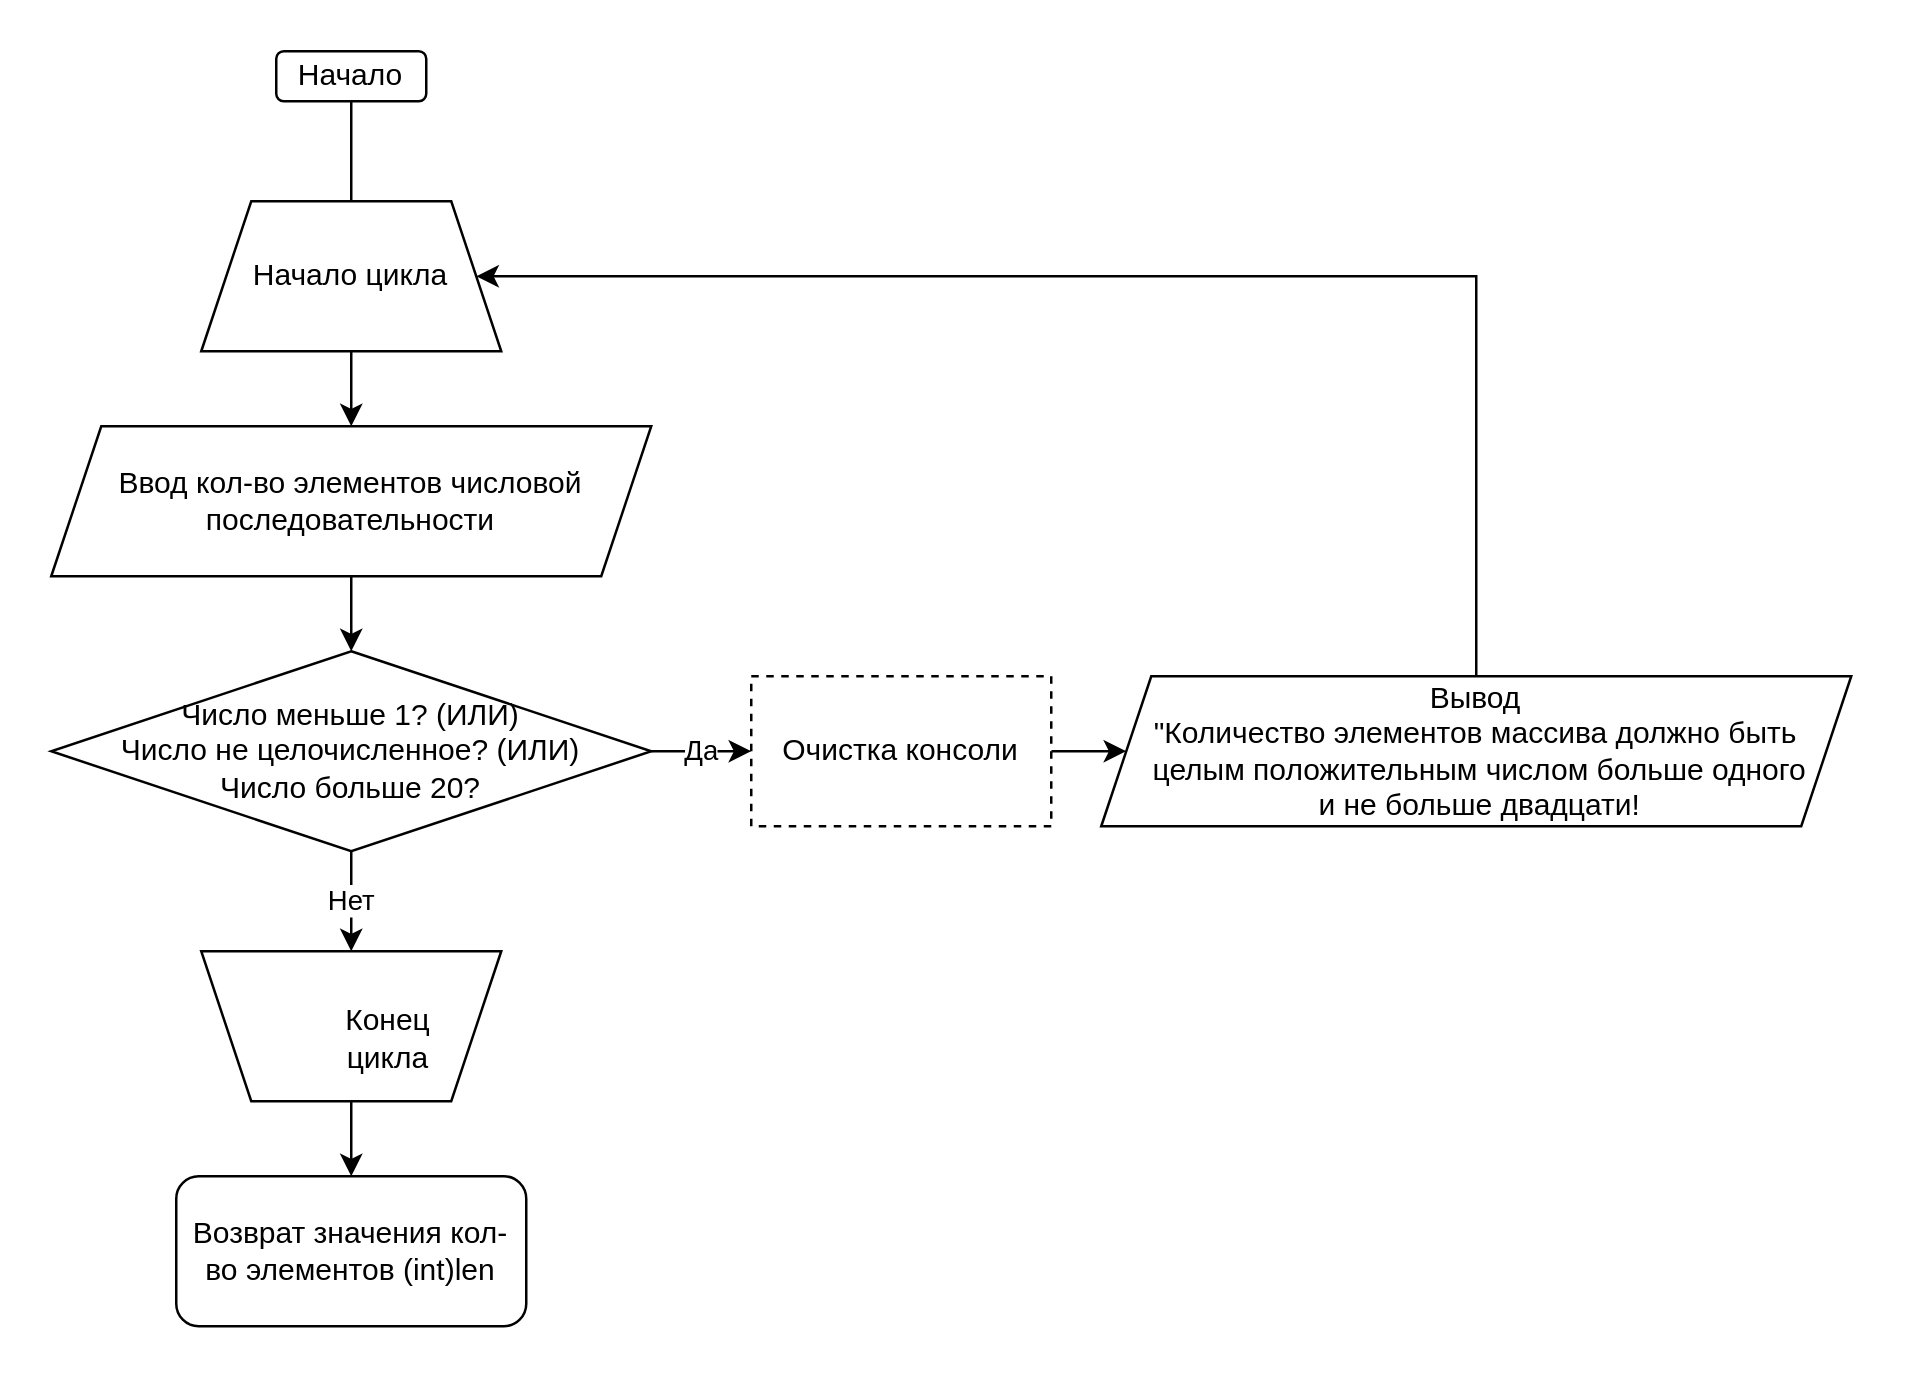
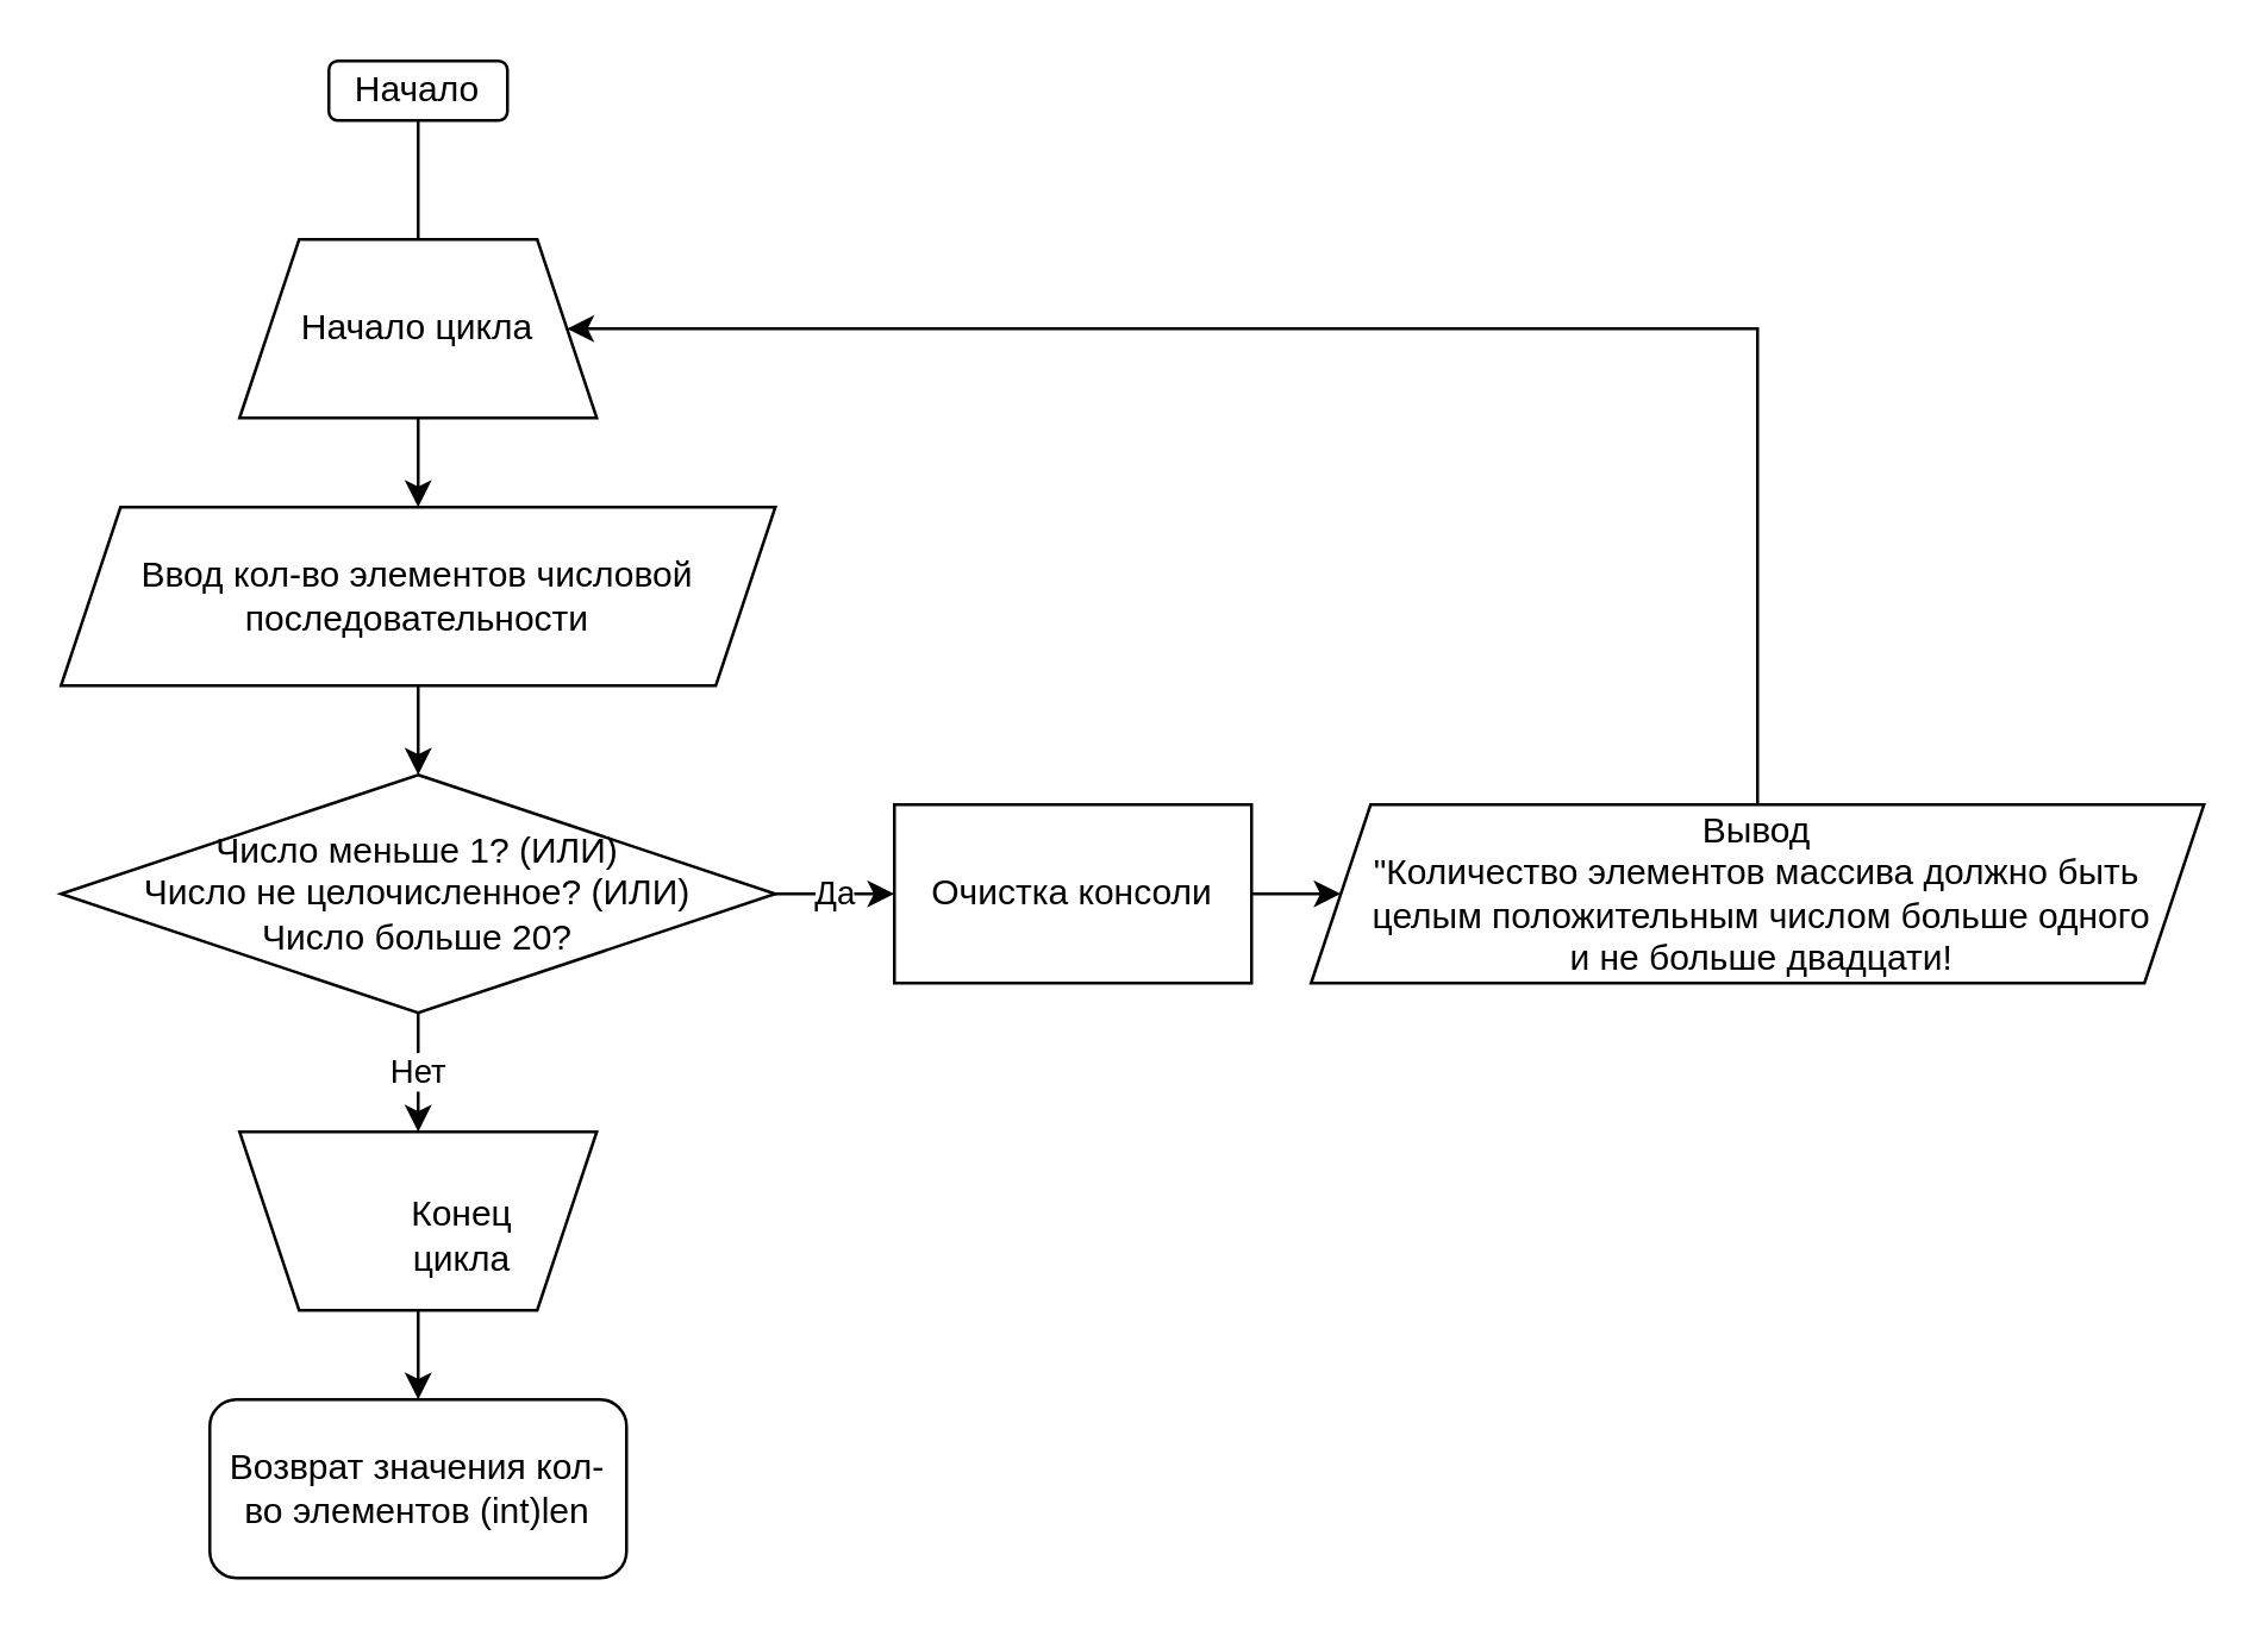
  <mxCell id="0" />
  <mxCell id="1" parent="0" />
  <mxCell id="2" value="" style="edgeStyle=orthogonalEdgeStyle;rounded=0;orthogonalLoop=1;jettySize=auto;html=1;" edge="1" parent="1" source="3" target="18"><mxGeometry relative="1" as="geometry" /></mxCell>
  <mxCell id="3" value="" style="shape=trapezoid;perimeter=trapezoidPerimeter;whiteSpace=wrap;html=1;fixedSize=1;rotation=-180;" vertex="1" parent="1"><mxGeometry x="80" y="380" width="120" height="60" as="geometry" /></mxCell>
  <mxCell id="4" value="" style="edgeStyle=orthogonalEdgeStyle;rounded=0;orthogonalLoop=1;jettySize=auto;html=1;" edge="1" parent="1" source="5" target="10"><mxGeometry relative="1" as="geometry" /></mxCell>
  <mxCell id="5" value="Ввод кол-во элементов числовой последовательности" style="shape=parallelogram;perimeter=parallelogramPerimeter;whiteSpace=wrap;html=1;fixedSize=1;" vertex="1" parent="1"><mxGeometry x="20" y="170" width="240" height="60" as="geometry" /></mxCell>
  <mxCell id="6" value="" style="edgeStyle=orthogonalEdgeStyle;rounded=0;orthogonalLoop=1;jettySize=auto;html=1;" edge="1" parent="1" source="7" target="14"><mxGeometry relative="1" as="geometry" /></mxCell>
- <mxCell id="7" value="Очистка консоли" style="rounded=0;whiteSpace=wrap;html=1;dashed=1;" vertex="1" parent="1"><mxGeometry x="300" y="270" width="120" height="60" as="geometry" /></mxCell>
+ <mxCell id="7" value="Очистка консоли" style="rounded=0;whiteSpace=wrap;html=1;" vertex="1" parent="1"><mxGeometry x="300" y="270" width="120" height="60" as="geometry" /></mxCell>
  <mxCell id="8" value="Да" style="edgeStyle=orthogonalEdgeStyle;rounded=0;orthogonalLoop=1;jettySize=auto;html=1;" edge="1" parent="1" source="10" target="7"><mxGeometry relative="1" as="geometry" /></mxCell>
  <mxCell id="9" value="Нет" style="edgeStyle=orthogonalEdgeStyle;rounded=0;orthogonalLoop=1;jettySize=auto;html=1;" edge="1" parent="1" source="10"><mxGeometry relative="1" as="geometry"><mxPoint x="140" y="380" as="targetPoint" /></mxGeometry></mxCell>
  <mxCell id="10" value="Число меньше 1? (ИЛИ) &lt;br&gt;Число не целочисленное? (ИЛИ) &lt;br&gt;Число больше 20?" style="rhombus;whiteSpace=wrap;html=1;" vertex="1" parent="1"><mxGeometry x="20" y="260" width="240" height="80" as="geometry" /></mxCell>
  <mxCell id="11" value="" style="edgeStyle=orthogonalEdgeStyle;rounded=0;orthogonalLoop=1;jettySize=auto;html=1;" edge="1" parent="1" source="12" target="5"><mxGeometry relative="1" as="geometry" /></mxCell>
  <mxCell id="12" value="Начало цикла" style="shape=trapezoid;perimeter=trapezoidPerimeter;whiteSpace=wrap;html=1;fixedSize=1;" vertex="1" parent="1"><mxGeometry x="80" y="80" width="120" height="60" as="geometry" /></mxCell>
  <mxCell id="13" style="edgeStyle=orthogonalEdgeStyle;rounded=0;orthogonalLoop=1;jettySize=auto;html=1;entryX=1;entryY=0.5;entryDx=0;entryDy=0;" edge="1" parent="1" source="14" target="12"><mxGeometry relative="1" as="geometry"><Array as="points"><mxPoint x="590" y="110" /></Array></mxGeometry></mxCell>
  <mxCell id="14" value="Вывод &lt;br&gt;&quot;Количество элементов массива должно быть&lt;br&gt;&amp;nbsp;целым положительным числом больше одного&lt;br&gt;&amp;nbsp;и не больше двадцати!" style="shape=parallelogram;perimeter=parallelogramPerimeter;whiteSpace=wrap;html=1;fixedSize=1;" vertex="1" parent="1"><mxGeometry x="440" y="270" width="300" height="60" as="geometry" /></mxCell>
  <mxCell id="15" value="Конец цикла" style="text;html=1;strokeColor=none;fillColor=none;align=center;verticalAlign=middle;whiteSpace=wrap;rounded=0;" vertex="1" parent="1"><mxGeometry x="135" y="405" width="40" height="20" as="geometry" /></mxCell>
  <mxCell id="16" value="" style="edgeStyle=orthogonalEdgeStyle;rounded=0;orthogonalLoop=1;jettySize=auto;html=1;endArrow=none;" edge="1" parent="1" source="17" target="12"><mxGeometry relative="1" as="geometry" /></mxCell>
  <mxCell id="17" value="Начало" style="rounded=1;whiteSpace=wrap;html=1;" vertex="1" parent="1"><mxGeometry x="110" y="20" width="60" height="20" as="geometry" /></mxCell>
  <mxCell id="18" value="Возврат значения кол-во элементов (int)len" style="rounded=1;whiteSpace=wrap;html=1;" vertex="1" parent="1"><mxGeometry x="70" y="470" width="140" height="60" as="geometry" /></mxCell>
